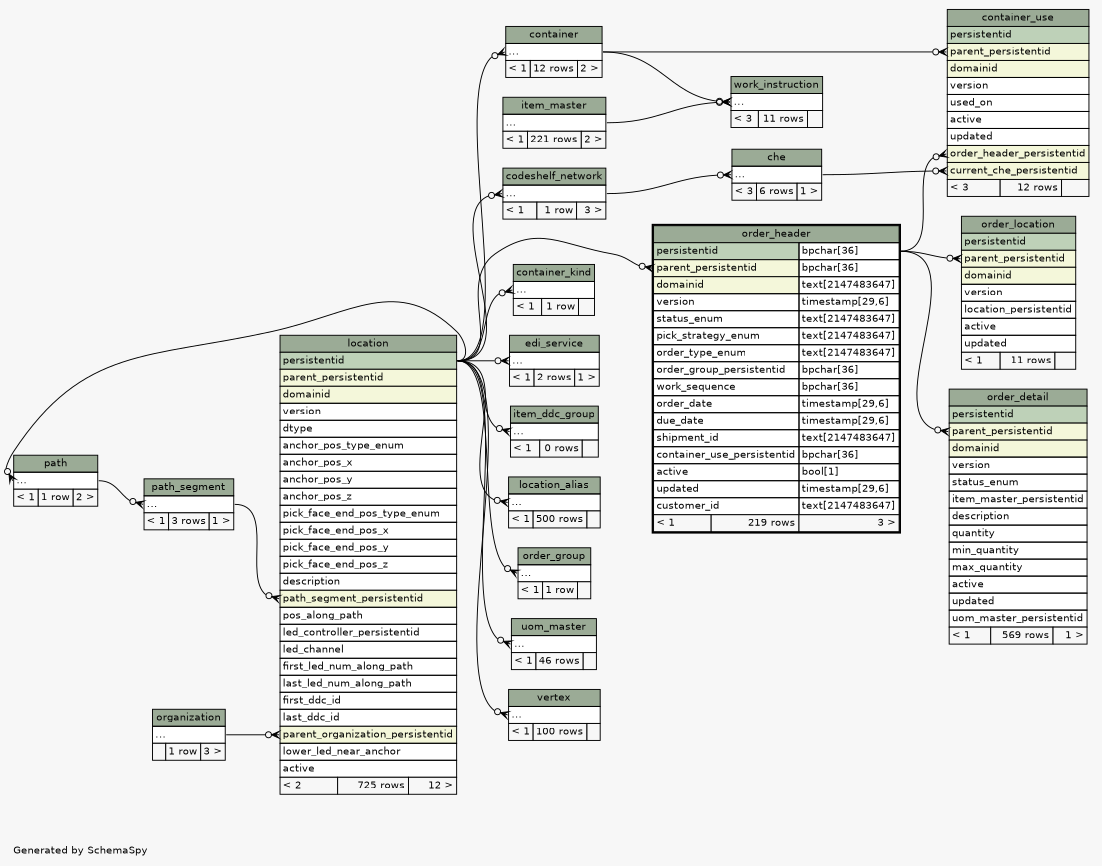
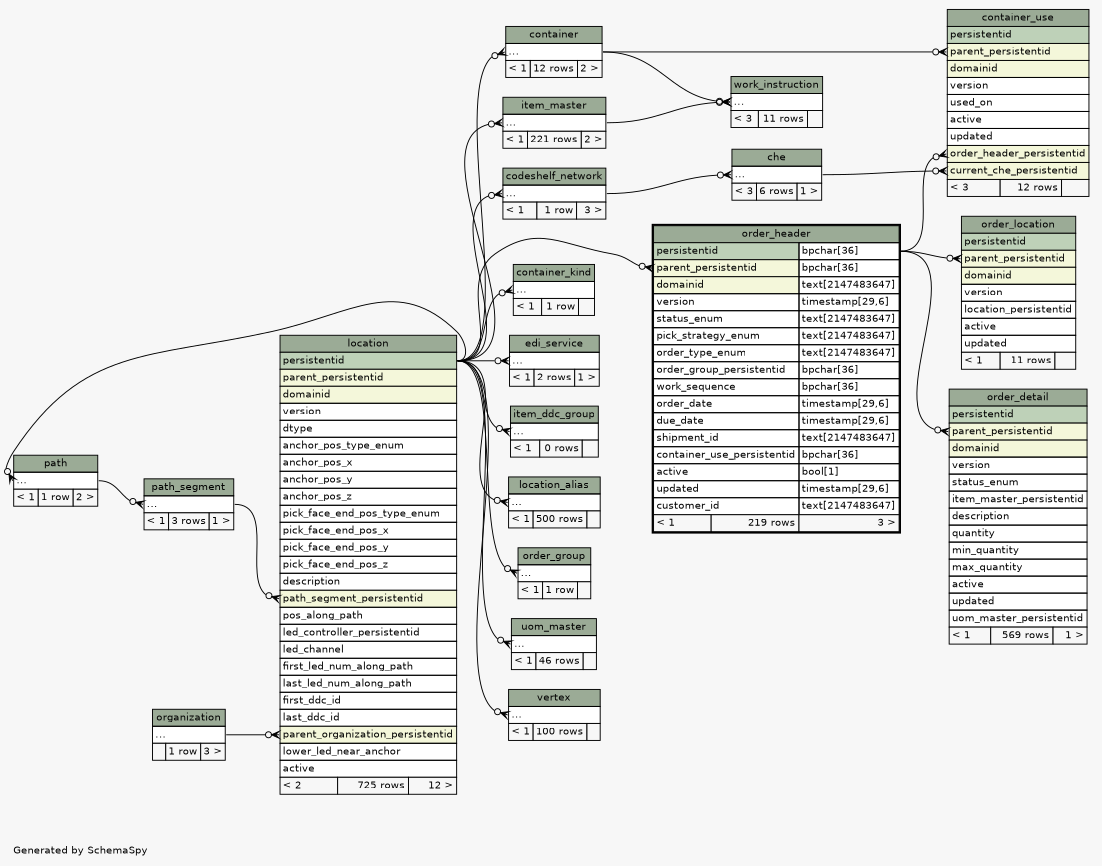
  digraph {
    bgcolor="#f7f7f7"
    fontname=Helvetica
    fontsize=11
    label="\nGenerated by SchemaSpy"
    labeljust=l
    nodesep=0.18
    rankdir=RL
    ranksep=0.46
    node [fontname=Helvetica fontsize=11 shape=plaintext]
    edge [arrowhead=none arrowsize=0.8 arrowtail=crowodot dir=back headport="persistentid:e" tailport="elipses:w"]
    n1 [label=<     <TABLE BORDER="0" CELLBORDER="1" CELLSPACING="0" BGCOLOR="#ffffff">       <TR><TD COLSPAN="3" BGCOLOR="#9bab96" ALIGN="CENTER">che</TD></TR>       <TR><TD PORT="elipses" COLSPAN="3" ALIGN="LEFT">...</TD></TR>       <TR><TD ALIGN="LEFT" BGCOLOR="#f7f7f7">&lt; 3</TD><TD ALIGN="RIGHT" BGCOLOR="#f7f7f7">6 rows</TD><TD ALIGN="RIGHT" BGCOLOR="#f7f7f7">1 &gt;</TD></TR>     </TABLE>>]
    n2 [label=<     <TABLE BORDER="0" CELLBORDER="1" CELLSPACING="0" BGCOLOR="#ffffff">       <TR><TD COLSPAN="3" BGCOLOR="#9bab96" ALIGN="CENTER">codeshelf_network</TD></TR>       <TR><TD PORT="elipses" COLSPAN="3" ALIGN="LEFT">...</TD></TR>       <TR><TD ALIGN="LEFT" BGCOLOR="#f7f7f7">&lt; 1</TD><TD ALIGN="RIGHT" BGCOLOR="#f7f7f7">1 row</TD><TD ALIGN="RIGHT" BGCOLOR="#f7f7f7">3 &gt;</TD></TR>     </TABLE>>]
    n3 [label=<     <TABLE BORDER="0" CELLBORDER="1" CELLSPACING="0" BGCOLOR="#ffffff">       <TR><TD COLSPAN="3" BGCOLOR="#9bab96" ALIGN="CENTER">location</TD></TR>       <TR><TD PORT="persistentid" COLSPAN="3" BGCOLOR="#bed1b8" ALIGN="LEFT">persistentid</TD></TR>       <TR><TD PORT="parent_persistentid" COLSPAN="3" BGCOLOR="#f4f7da" ALIGN="LEFT">parent_persistentid</TD></TR>       <TR><TD PORT="domainid" COLSPAN="3" BGCOLOR="#f4f7da" ALIGN="LEFT">domainid</TD></TR>       <TR><TD PORT="version" COLSPAN="3" ALIGN="LEFT">version</TD></TR>       <TR><TD PORT="dtype" COLSPAN="3" ALIGN="LEFT">dtype</TD></TR>       <TR><TD PORT="anchor_pos_type_enum" COLSPAN="3" ALIGN="LEFT">anchor_pos_type_enum</TD></TR>       <TR><TD PORT="anchor_pos_x" COLSPAN="3" ALIGN="LEFT">anchor_pos_x</TD></TR>       <TR><TD PORT="anchor_pos_y" COLSPAN="3" ALIGN="LEFT">anchor_pos_y</TD></TR>       <TR><TD PORT="anchor_pos_z" COLSPAN="3" ALIGN="LEFT">anchor_pos_z</TD></TR>       <TR><TD PORT="pick_face_end_pos_type_enum" COLSPAN="3" ALIGN="LEFT">pick_face_end_pos_type_enum</TD></TR>       <TR><TD PORT="pick_face_end_pos_x" COLSPAN="3" ALIGN="LEFT">pick_face_end_pos_x</TD></TR>       <TR><TD PORT="pick_face_end_pos_y" COLSPAN="3" ALIGN="LEFT">pick_face_end_pos_y</TD></TR>       <TR><TD PORT="pick_face_end_pos_z" COLSPAN="3" ALIGN="LEFT">pick_face_end_pos_z</TD></TR>       <TR><TD PORT="description" COLSPAN="3" ALIGN="LEFT">description</TD></TR>       <TR><TD PORT="path_segment_persistentid" COLSPAN="3" BGCOLOR="#f4f7da" ALIGN="LEFT">path_segment_persistentid</TD></TR>       <TR><TD PORT="pos_along_path" COLSPAN="3" ALIGN="LEFT">pos_along_path</TD></TR>       <TR><TD PORT="led_controller_persistentid" COLSPAN="3" ALIGN="LEFT">led_controller_persistentid</TD></TR>       <TR><TD PORT="led_channel" COLSPAN="3" ALIGN="LEFT">led_channel</TD></TR>       <TR><TD PORT="first_led_num_along_path" COLSPAN="3" ALIGN="LEFT">first_led_num_along_path</TD></TR>       <TR><TD PORT="last_led_num_along_path" COLSPAN="3" ALIGN="LEFT">last_led_num_along_path</TD></TR>       <TR><TD PORT="first_ddc_id" COLSPAN="3" ALIGN="LEFT">first_ddc_id</TD></TR>       <TR><TD PORT="last_ddc_id" COLSPAN="3" ALIGN="LEFT">last_ddc_id</TD></TR>       <TR><TD PORT="parent_organization_persistentid" COLSPAN="3" BGCOLOR="#f4f7da" ALIGN="LEFT">parent_organization_persistentid</TD></TR>       <TR><TD PORT="lower_led_near_anchor" COLSPAN="3" ALIGN="LEFT">lower_led_near_anchor</TD></TR>       <TR><TD PORT="active" COLSPAN="3" ALIGN="LEFT">active</TD></TR>       <TR><TD ALIGN="LEFT" BGCOLOR="#f7f7f7">&lt; 2</TD><TD ALIGN="RIGHT" BGCOLOR="#f7f7f7">725 rows</TD><TD ALIGN="RIGHT" BGCOLOR="#f7f7f7">12 &gt;</TD></TR>     </TABLE>>]
    n4 [label=<     <TABLE BORDER="0" CELLBORDER="1" CELLSPACING="0" BGCOLOR="#ffffff">       <TR><TD COLSPAN="3" BGCOLOR="#9bab96" ALIGN="CENTER">organization</TD></TR>       <TR><TD PORT="elipses" COLSPAN="3" ALIGN="LEFT">...</TD></TR>       <TR><TD ALIGN="LEFT" BGCOLOR="#f7f7f7">  </TD><TD ALIGN="RIGHT" BGCOLOR="#f7f7f7">1 row</TD><TD ALIGN="RIGHT" BGCOLOR="#f7f7f7">3 &gt;</TD></TR>     </TABLE>>]
    n5 [label=<     <TABLE BORDER="0" CELLBORDER="1" CELLSPACING="0" BGCOLOR="#ffffff">       <TR><TD COLSPAN="3" BGCOLOR="#9bab96" ALIGN="CENTER">path_segment</TD></TR>       <TR><TD PORT="elipses" COLSPAN="3" ALIGN="LEFT">...</TD></TR>       <TR><TD ALIGN="LEFT" BGCOLOR="#f7f7f7">&lt; 1</TD><TD ALIGN="RIGHT" BGCOLOR="#f7f7f7">3 rows</TD><TD ALIGN="RIGHT" BGCOLOR="#f7f7f7">1 &gt;</TD></TR>     </TABLE>>]
    n6 [label=<     <TABLE BORDER="0" CELLBORDER="1" CELLSPACING="0" BGCOLOR="#ffffff">       <TR><TD COLSPAN="3" BGCOLOR="#9bab96" ALIGN="CENTER">path</TD></TR>       <TR><TD PORT="elipses" COLSPAN="3" ALIGN="LEFT">...</TD></TR>       <TR><TD ALIGN="LEFT" BGCOLOR="#f7f7f7">&lt; 1</TD><TD ALIGN="RIGHT" BGCOLOR="#f7f7f7">1 row</TD><TD ALIGN="RIGHT" BGCOLOR="#f7f7f7">2 &gt;</TD></TR>     </TABLE>>]
    n7 [label=<     <TABLE BORDER="0" CELLBORDER="1" CELLSPACING="0" BGCOLOR="#ffffff">       <TR><TD COLSPAN="3" BGCOLOR="#9bab96" ALIGN="CENTER">container</TD></TR>       <TR><TD PORT="elipses" COLSPAN="3" ALIGN="LEFT">...</TD></TR>       <TR><TD ALIGN="LEFT" BGCOLOR="#f7f7f7">&lt; 1</TD><TD ALIGN="RIGHT" BGCOLOR="#f7f7f7">12 rows</TD><TD ALIGN="RIGHT" BGCOLOR="#f7f7f7">2 &gt;</TD></TR>     </TABLE>>]
    n8 [label=<     <TABLE BORDER="0" CELLBORDER="1" CELLSPACING="0" BGCOLOR="#ffffff">       <TR><TD COLSPAN="3" BGCOLOR="#9bab96" ALIGN="CENTER">container_kind</TD></TR>       <TR><TD PORT="elipses" COLSPAN="3" ALIGN="LEFT">...</TD></TR>       <TR><TD ALIGN="LEFT" BGCOLOR="#f7f7f7">&lt; 1</TD><TD ALIGN="RIGHT" BGCOLOR="#f7f7f7">1 row</TD><TD ALIGN="RIGHT" BGCOLOR="#f7f7f7">  </TD></TR>     </TABLE>>]
    n9 [label=<     <TABLE BORDER="0" CELLBORDER="1" CELLSPACING="0" BGCOLOR="#ffffff">       <TR><TD COLSPAN="3" BGCOLOR="#9bab96" ALIGN="CENTER">container_use</TD></TR>       <TR><TD PORT="persistentid" COLSPAN="3" BGCOLOR="#bed1b8" ALIGN="LEFT">persistentid</TD></TR>       <TR><TD PORT="parent_persistentid" COLSPAN="3" BGCOLOR="#f4f7da" ALIGN="LEFT">parent_persistentid</TD></TR>       <TR><TD PORT="domainid" COLSPAN="3" BGCOLOR="#f4f7da" ALIGN="LEFT">domainid</TD></TR>       <TR><TD PORT="version" COLSPAN="3" ALIGN="LEFT">version</TD></TR>       <TR><TD PORT="used_on" COLSPAN="3" ALIGN="LEFT">used_on</TD></TR>       <TR><TD PORT="active" COLSPAN="3" ALIGN="LEFT">active</TD></TR>       <TR><TD PORT="updated" COLSPAN="3" ALIGN="LEFT">updated</TD></TR>       <TR><TD PORT="order_header_persistentid" COLSPAN="3" BGCOLOR="#f4f7da" ALIGN="LEFT">order_header_persistentid</TD></TR>       <TR><TD PORT="current_che_persistentid" COLSPAN="3" BGCOLOR="#f4f7da" ALIGN="LEFT">current_che_persistentid</TD></TR>       <TR><TD ALIGN="LEFT" BGCOLOR="#f7f7f7">&lt; 3</TD><TD ALIGN="RIGHT" BGCOLOR="#f7f7f7">12 rows</TD><TD ALIGN="RIGHT" BGCOLOR="#f7f7f7">  </TD></TR>     </TABLE>>]
    n10 [label=<     <TABLE BORDER="2" CELLBORDER="1" CELLSPACING="0" BGCOLOR="#ffffff">       <TR><TD COLSPAN="3" BGCOLOR="#9bab96" ALIGN="CENTER">order_header</TD></TR>       <TR><TD PORT="persistentid" COLSPAN="2" BGCOLOR="#bed1b8" ALIGN="LEFT">persistentid</TD><TD PORT="persistentid.type" ALIGN="LEFT">bpchar[36]</TD></TR>       <TR><TD PORT="parent_persistentid" COLSPAN="2" BGCOLOR="#f4f7da" ALIGN="LEFT">parent_persistentid</TD><TD PORT="parent_persistentid.type" ALIGN="LEFT">bpchar[36]</TD></TR>       <TR><TD PORT="domainid" COLSPAN="2" BGCOLOR="#f4f7da" ALIGN="LEFT">domainid</TD><TD PORT="domainid.type" ALIGN="LEFT">text[2147483647]</TD></TR>       <TR><TD PORT="version" COLSPAN="2" ALIGN="LEFT">version</TD><TD PORT="version.type" ALIGN="LEFT">timestamp[29,6]</TD></TR>       <TR><TD PORT="status_enum" COLSPAN="2" ALIGN="LEFT">status_enum</TD><TD PORT="status_enum.type" ALIGN="LEFT">text[2147483647]</TD></TR>       <TR><TD PORT="pick_strategy_enum" COLSPAN="2" ALIGN="LEFT">pick_strategy_enum</TD><TD PORT="pick_strategy_enum.type" ALIGN="LEFT">text[2147483647]</TD></TR>       <TR><TD PORT="order_type_enum" COLSPAN="2" ALIGN="LEFT">order_type_enum</TD><TD PORT="order_type_enum.type" ALIGN="LEFT">text[2147483647]</TD></TR>       <TR><TD PORT="order_group_persistentid" COLSPAN="2" ALIGN="LEFT">order_group_persistentid</TD><TD PORT="order_group_persistentid.type" ALIGN="LEFT">bpchar[36]</TD></TR>       <TR><TD PORT="work_sequence" COLSPAN="2" ALIGN="LEFT">work_sequence</TD><TD PORT="work_sequence.type" ALIGN="LEFT">bpchar[36]</TD></TR>       <TR><TD PORT="order_date" COLSPAN="2" ALIGN="LEFT">order_date</TD><TD PORT="order_date.type" ALIGN="LEFT">timestamp[29,6]</TD></TR>       <TR><TD PORT="due_date" COLSPAN="2" ALIGN="LEFT">due_date</TD><TD PORT="due_date.type" ALIGN="LEFT">timestamp[29,6]</TD></TR>       <TR><TD PORT="shipment_id" COLSPAN="2" ALIGN="LEFT">shipment_id</TD><TD PORT="shipment_id.type" ALIGN="LEFT">text[2147483647]</TD></TR>       <TR><TD PORT="container_use_persistentid" COLSPAN="2" ALIGN="LEFT">container_use_persistentid</TD><TD PORT="container_use_persistentid.type" ALIGN="LEFT">bpchar[36]</TD></TR>       <TR><TD PORT="active" COLSPAN="2" ALIGN="LEFT">active</TD><TD PORT="active.type" ALIGN="LEFT">bool[1]</TD></TR>       <TR><TD PORT="updated" COLSPAN="2" ALIGN="LEFT">updated</TD><TD PORT="updated.type" ALIGN="LEFT">timestamp[29,6]</TD></TR>       <TR><TD PORT="customer_id" COLSPAN="2" ALIGN="LEFT">customer_id</TD><TD PORT="customer_id.type" ALIGN="LEFT">text[2147483647]</TD></TR>       <TR><TD ALIGN="LEFT" BGCOLOR="#f7f7f7">&lt; 1</TD><TD ALIGN="RIGHT" BGCOLOR="#f7f7f7">219 rows</TD><TD ALIGN="RIGHT" BGCOLOR="#f7f7f7">3 &gt;</TD></TR>     </TABLE>>]
    n11 [label=<     <TABLE BORDER="0" CELLBORDER="1" CELLSPACING="0" BGCOLOR="#ffffff">       <TR><TD COLSPAN="3" BGCOLOR="#9bab96" ALIGN="CENTER">edi_service</TD></TR>       <TR><TD PORT="elipses" COLSPAN="3" ALIGN="LEFT">...</TD></TR>       <TR><TD ALIGN="LEFT" BGCOLOR="#f7f7f7">&lt; 1</TD><TD ALIGN="RIGHT" BGCOLOR="#f7f7f7">2 rows</TD><TD ALIGN="RIGHT" BGCOLOR="#f7f7f7">1 &gt;</TD></TR>     </TABLE>>]
    n12 [label=<     <TABLE BORDER="0" CELLBORDER="1" CELLSPACING="0" BGCOLOR="#ffffff">       <TR><TD COLSPAN="3" BGCOLOR="#9bab96" ALIGN="CENTER">item_ddc_group</TD></TR>       <TR><TD PORT="elipses" COLSPAN="3" ALIGN="LEFT">...</TD></TR>       <TR><TD ALIGN="LEFT" BGCOLOR="#f7f7f7">&lt; 1</TD><TD ALIGN="RIGHT" BGCOLOR="#f7f7f7">0 rows</TD><TD ALIGN="RIGHT" BGCOLOR="#f7f7f7">  </TD></TR>     </TABLE>>]
    n13 [label=<     <TABLE BORDER="0" CELLBORDER="1" CELLSPACING="0" BGCOLOR="#ffffff">       <TR><TD COLSPAN="3" BGCOLOR="#9bab96" ALIGN="CENTER">item_master</TD></TR>       <TR><TD PORT="elipses" COLSPAN="3" ALIGN="LEFT">...</TD></TR>       <TR><TD ALIGN="LEFT" BGCOLOR="#f7f7f7">&lt; 1</TD><TD ALIGN="RIGHT" BGCOLOR="#f7f7f7">221 rows</TD><TD ALIGN="RIGHT" BGCOLOR="#f7f7f7">2 &gt;</TD></TR>     </TABLE>>]
    n14 [label=<     <TABLE BORDER="0" CELLBORDER="1" CELLSPACING="0" BGCOLOR="#ffffff">       <TR><TD COLSPAN="3" BGCOLOR="#9bab96" ALIGN="CENTER">location_alias</TD></TR>       <TR><TD PORT="elipses" COLSPAN="3" ALIGN="LEFT">...</TD></TR>       <TR><TD ALIGN="LEFT" BGCOLOR="#f7f7f7">&lt; 1</TD><TD ALIGN="RIGHT" BGCOLOR="#f7f7f7">500 rows</TD><TD ALIGN="RIGHT" BGCOLOR="#f7f7f7">  </TD></TR>     </TABLE>>]
    n15 [label=<     <TABLE BORDER="0" CELLBORDER="1" CELLSPACING="0" BGCOLOR="#ffffff">       <TR><TD COLSPAN="3" BGCOLOR="#9bab96" ALIGN="CENTER">order_detail</TD></TR>       <TR><TD PORT="persistentid" COLSPAN="3" BGCOLOR="#bed1b8" ALIGN="LEFT">persistentid</TD></TR>       <TR><TD PORT="parent_persistentid" COLSPAN="3" BGCOLOR="#f4f7da" ALIGN="LEFT">parent_persistentid</TD></TR>       <TR><TD PORT="domainid" COLSPAN="3" BGCOLOR="#f4f7da" ALIGN="LEFT">domainid</TD></TR>       <TR><TD PORT="version" COLSPAN="3" ALIGN="LEFT">version</TD></TR>       <TR><TD PORT="status_enum" COLSPAN="3" ALIGN="LEFT">status_enum</TD></TR>       <TR><TD PORT="item_master_persistentid" COLSPAN="3" ALIGN="LEFT">item_master_persistentid</TD></TR>       <TR><TD PORT="description" COLSPAN="3" ALIGN="LEFT">description</TD></TR>       <TR><TD PORT="quantity" COLSPAN="3" ALIGN="LEFT">quantity</TD></TR>       <TR><TD PORT="min_quantity" COLSPAN="3" ALIGN="LEFT">min_quantity</TD></TR>       <TR><TD PORT="max_quantity" COLSPAN="3" ALIGN="LEFT">max_quantity</TD></TR>       <TR><TD PORT="active" COLSPAN="3" ALIGN="LEFT">active</TD></TR>       <TR><TD PORT="updated" COLSPAN="3" ALIGN="LEFT">updated</TD></TR>       <TR><TD PORT="uom_master_persistentid" COLSPAN="3" ALIGN="LEFT">uom_master_persistentid</TD></TR>       <TR><TD ALIGN="LEFT" BGCOLOR="#f7f7f7">&lt; 1</TD><TD ALIGN="RIGHT" BGCOLOR="#f7f7f7">569 rows</TD><TD ALIGN="RIGHT" BGCOLOR="#f7f7f7">1 &gt;</TD></TR>     </TABLE>>]
    n16 [label=<     <TABLE BORDER="0" CELLBORDER="1" CELLSPACING="0" BGCOLOR="#ffffff">       <TR><TD COLSPAN="3" BGCOLOR="#9bab96" ALIGN="CENTER">order_group</TD></TR>       <TR><TD PORT="elipses" COLSPAN="3" ALIGN="LEFT">...</TD></TR>       <TR><TD ALIGN="LEFT" BGCOLOR="#f7f7f7">&lt; 1</TD><TD ALIGN="RIGHT" BGCOLOR="#f7f7f7">1 row</TD><TD ALIGN="RIGHT" BGCOLOR="#f7f7f7">  </TD></TR>     </TABLE>>]
    n17 [label=<     <TABLE BORDER="0" CELLBORDER="1" CELLSPACING="0" BGCOLOR="#ffffff">       <TR><TD COLSPAN="3" BGCOLOR="#9bab96" ALIGN="CENTER">order_location</TD></TR>       <TR><TD PORT="persistentid" COLSPAN="3" BGCOLOR="#bed1b8" ALIGN="LEFT">persistentid</TD></TR>       <TR><TD PORT="parent_persistentid" COLSPAN="3" BGCOLOR="#f4f7da" ALIGN="LEFT">parent_persistentid</TD></TR>       <TR><TD PORT="domainid" COLSPAN="3" BGCOLOR="#f4f7da" ALIGN="LEFT">domainid</TD></TR>       <TR><TD PORT="version" COLSPAN="3" ALIGN="LEFT">version</TD></TR>       <TR><TD PORT="location_persistentid" COLSPAN="3" ALIGN="LEFT">location_persistentid</TD></TR>       <TR><TD PORT="active" COLSPAN="3" ALIGN="LEFT">active</TD></TR>       <TR><TD PORT="updated" COLSPAN="3" ALIGN="LEFT">updated</TD></TR>       <TR><TD ALIGN="LEFT" BGCOLOR="#f7f7f7">&lt; 1</TD><TD ALIGN="RIGHT" BGCOLOR="#f7f7f7">11 rows</TD><TD ALIGN="RIGHT" BGCOLOR="#f7f7f7">  </TD></TR>     </TABLE>>]
    n18 [label=<     <TABLE BORDER="0" CELLBORDER="1" CELLSPACING="0" BGCOLOR="#ffffff">       <TR><TD COLSPAN="3" BGCOLOR="#9bab96" ALIGN="CENTER">uom_master</TD></TR>       <TR><TD PORT="elipses" COLSPAN="3" ALIGN="LEFT">...</TD></TR>       <TR><TD ALIGN="LEFT" BGCOLOR="#f7f7f7">&lt; 1</TD><TD ALIGN="RIGHT" BGCOLOR="#f7f7f7">46 rows</TD><TD ALIGN="RIGHT" BGCOLOR="#f7f7f7">  </TD></TR>     </TABLE>>]
    n19 [label=<     <TABLE BORDER="0" CELLBORDER="1" CELLSPACING="0" BGCOLOR="#ffffff">       <TR><TD COLSPAN="3" BGCOLOR="#9bab96" ALIGN="CENTER">vertex</TD></TR>       <TR><TD PORT="elipses" COLSPAN="3" ALIGN="LEFT">...</TD></TR>       <TR><TD ALIGN="LEFT" BGCOLOR="#f7f7f7">&lt; 1</TD><TD ALIGN="RIGHT" BGCOLOR="#f7f7f7">100 rows</TD><TD ALIGN="RIGHT" BGCOLOR="#f7f7f7">  </TD></TR>     </TABLE>>]
    n20 [label=<     <TABLE BORDER="0" CELLBORDER="1" CELLSPACING="0" BGCOLOR="#ffffff">       <TR><TD COLSPAN="3" BGCOLOR="#9bab96" ALIGN="CENTER">work_instruction</TD></TR>       <TR><TD PORT="elipses" COLSPAN="3" ALIGN="LEFT">...</TD></TR>       <TR><TD ALIGN="LEFT" BGCOLOR="#f7f7f7">&lt; 3</TD><TD ALIGN="RIGHT" BGCOLOR="#f7f7f7">11 rows</TD><TD ALIGN="RIGHT" BGCOLOR="#f7f7f7">  </TD></TR>     </TABLE>>]
    n1 -> n2 [headport="elipses:e"]
    n2 -> n3
    n3 -> n4 [headport="elipses:e" tailport="parent_organization_persistentid:w"]
    n3 -> n5 [headport="elipses:e" tailport="path_segment_persistentid:w"]
    n5 -> n6 [headport="elipses:e"]
    n6 -> n3
    n7 -> n3
    n8 -> n3
    n9 -> n1 [headport="elipses:e" tailport="current_che_persistentid:w"]
    n9 -> n7 [headport="elipses:e" tailport="parent_persistentid:w"]
    n9 -> n10 [headport="persistentid.type:e" tailport="order_header_persistentid:w"]
    n10 -> n3 [tailport="parent_persistentid:w"]
    n11 -> n3
    n12 -> n3
+   n13 -> n3
    n14 -> n3
    n15 -> n10 [headport="persistentid.type:e" tailport="parent_persistentid:w"]
    n16 -> n3
    n17 -> n10 [headport="persistentid.type:e" tailport="parent_persistentid:w"]
    n18 -> n3
    n19 -> n3
    n20 -> n7 [headport="elipses:e"]
    n20 -> n13 [headport="elipses:e"]
  }
